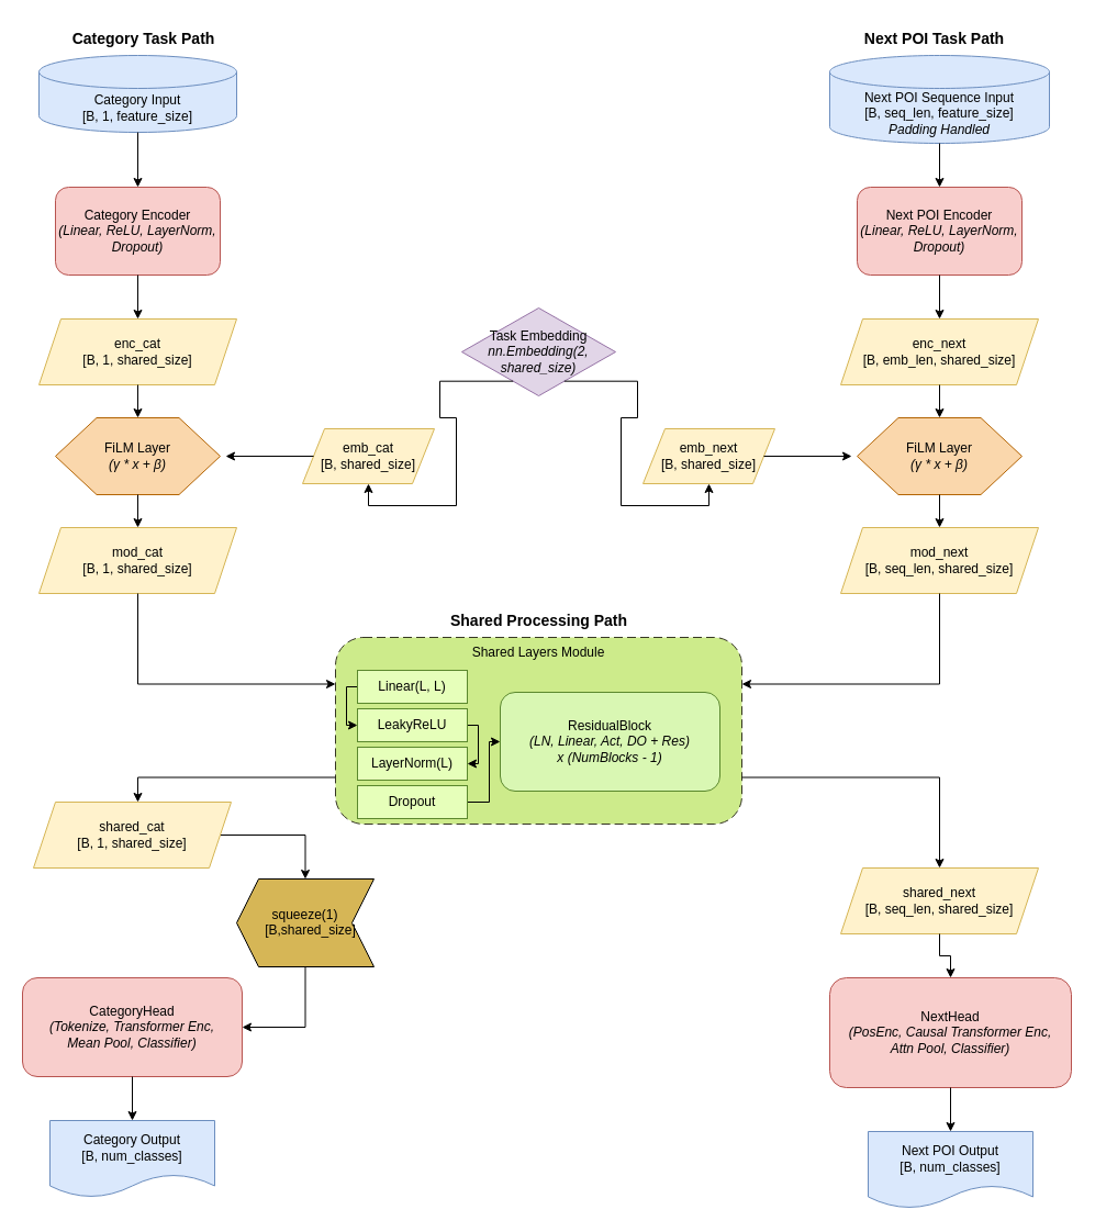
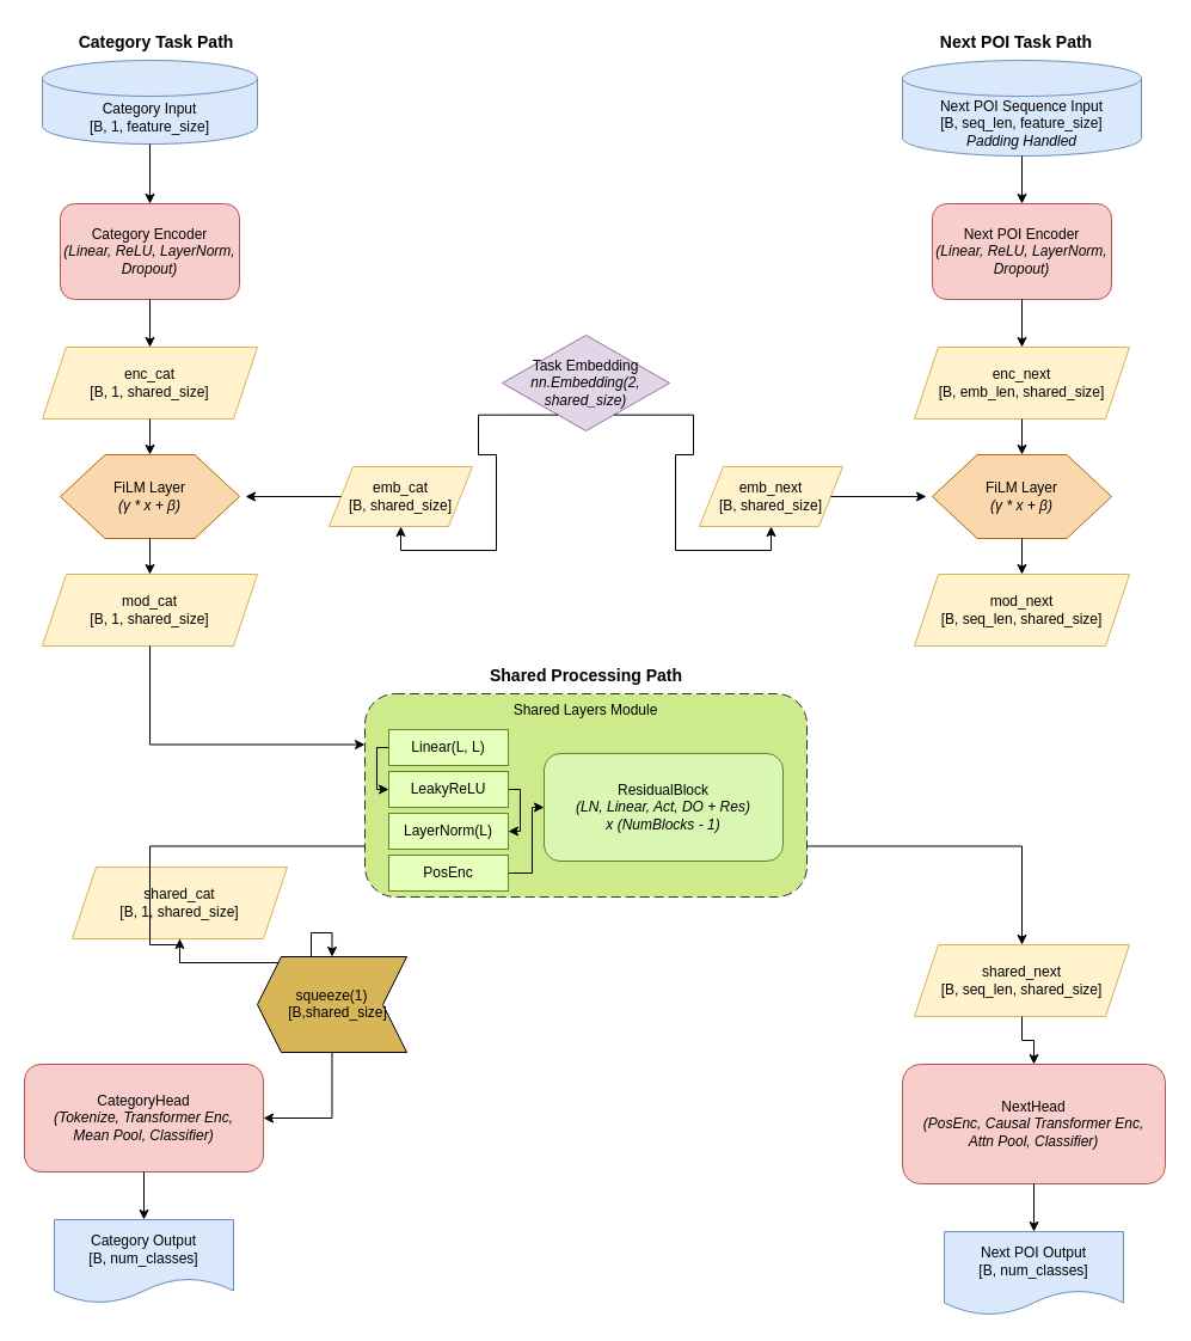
  <mxCell id="0" />
  <mxCell id="1" parent="0" />
  <mxCell id="2" value="Category Input&lt;br&gt;[B, 1, feature_size]" style="shape=cylinder3;whiteSpace=wrap;html=1;boundedLbl=1;backgroundOutline=1;size=15;fillColor=#dae8fc;strokeColor=#6c8ebf;" vertex="1" parent="1"><mxGeometry x="35" y="50" width="180" height="70" as="geometry" /></mxCell>
  <mxCell id="3" value="Next POI Sequence Input&lt;br&gt;[B, seq_len, feature_size]&lt;br&gt;&lt;i&gt;Padding Handled&lt;/i&gt;" style="shape=cylinder3;whiteSpace=wrap;html=1;boundedLbl=1;backgroundOutline=1;size=15;fillColor=#dae8fc;strokeColor=#6c8ebf;" vertex="1" parent="1"><mxGeometry x="755" y="50" width="200" height="80" as="geometry" /></mxCell>
  <mxCell id="4" value="Category Encoder&lt;br&gt;&lt;i&gt;(Linear, ReLU, LayerNorm, Dropout)&lt;/i&gt;" style="rounded=1;whiteSpace=wrap;html=1;fillColor=#f8cecc;strokeColor=#b85450;" vertex="1" parent="1"><mxGeometry x="50" y="170" width="150" height="80" as="geometry" /></mxCell>
  <mxCell id="5" value="Next POI Encoder&lt;br&gt;&lt;i&gt;(Linear, ReLU, LayerNorm, Dropout)&lt;/i&gt;" style="rounded=1;whiteSpace=wrap;html=1;fillColor=#f8cecc;strokeColor=#b85450;" vertex="1" parent="1"><mxGeometry x="780" y="170" width="150" height="80" as="geometry" /></mxCell>
  <mxCell id="6" value="enc_cat&lt;br&gt;[B, 1, shared_size]" style="shape=parallelogram;perimeter=parallelogramPerimeter;whiteSpace=wrap;html=1;fixedSize=1;fillColor=#fff2cc;strokeColor=#d6b656;" vertex="1" parent="1"><mxGeometry x="35" y="290" width="180" height="60" as="geometry" /></mxCell>
  <mxCell id="7" value="enc_next&lt;br&gt;[B, emb_len, shared_size]" style="shape=parallelogram;perimeter=parallelogramPerimeter;whiteSpace=wrap;html=1;fixedSize=1;fillColor=#fff2cc;strokeColor=#d6b656;" vertex="1" parent="1"><mxGeometry x="765" y="290" width="180" height="60" as="geometry" /></mxCell>
  <mxCell id="8" value="Task Embedding&lt;br&gt;&lt;i&gt;nn.Embedding(2, shared_size)&lt;/i&gt;" style="rhombus;whiteSpace=wrap;html=1;fillColor=#e1d5e7;strokeColor=#9673a6;" vertex="1" parent="1"><mxGeometry x="420" y="280" width="140" height="80" as="geometry" /></mxCell>
  <mxCell id="9" value="emb_cat&lt;br&gt;[B, shared_size]" style="shape=parallelogram;perimeter=parallelogramPerimeter;whiteSpace=wrap;html=1;fixedSize=1;fillColor=#fff2cc;strokeColor=#d6b656;" vertex="1" parent="1"><mxGeometry x="275" y="390" width="120" height="50" as="geometry" /></mxCell>
  <mxCell id="10" value="emb_next&lt;br&gt;[B, shared_size]" style="shape=parallelogram;perimeter=parallelogramPerimeter;whiteSpace=wrap;html=1;fixedSize=1;fillColor=#fff2cc;strokeColor=#d6b656;" vertex="1" parent="1"><mxGeometry x="585" y="390" width="120" height="50" as="geometry" /></mxCell>
  <mxCell id="11" value="FiLM Layer&lt;br&gt;&lt;i&gt;(γ * x + β)&lt;/i&gt;" style="shape=hexagon;perimeter=hexagonPerimeter2;whiteSpace=wrap;html=1;size=0.25;fillColor=#fad7ac;strokeColor=#b46504;" vertex="1" parent="1"><mxGeometry x="50" y="380" width="150" height="70" as="geometry" /></mxCell>
  <mxCell id="12" value="FiLM Layer&lt;br&gt;&lt;i&gt;(γ * x + β)&lt;/i&gt;" style="shape=hexagon;perimeter=hexagonPerimeter2;whiteSpace=wrap;html=1;size=0.25;fillColor=#fad7ac;strokeColor=#b46504;" vertex="1" parent="1"><mxGeometry x="780" y="380" width="150" height="70" as="geometry" /></mxCell>
  <mxCell id="13" value="mod_cat&lt;br&gt;[B, 1, shared_size]" style="shape=parallelogram;perimeter=parallelogramPerimeter;whiteSpace=wrap;html=1;fixedSize=1;fillColor=#fff2cc;strokeColor=#d6b656;" vertex="1" parent="1"><mxGeometry x="35" y="480" width="180" height="60" as="geometry" /></mxCell>
  <mxCell id="14" value="mod_next&lt;br&gt;[B, seq_len, shared_size]" style="shape=parallelogram;perimeter=parallelogramPerimeter;whiteSpace=wrap;html=1;fixedSize=1;fillColor=#fff2cc;strokeColor=#d6b656;" vertex="1" parent="1"><mxGeometry x="765" y="480" width="180" height="60" as="geometry" /></mxCell>
  <mxCell id="15" value="Shared Layers Module" style="rounded=1;whiteSpace=wrap;html=1;fillColor=#cdeb8b;strokeColor=#363723;dashed=1;dashPattern=8 4;align=center;verticalAlign=top;" vertex="1" parent="1"><mxGeometry x="305" y="580" width="370" height="170" as="geometry" /></mxCell>
  <mxCell id="16" style="edgeStyle=orthogonalEdgeStyle;rounded=0;orthogonalLoop=1;jettySize=auto;html=1;entryX=0;entryY=0.5;entryDx=0;entryDy=0;" edge="1" parent="15" source="17" target="19"><mxGeometry relative="1" as="geometry"><Array as="points"><mxPoint x="10" y="45" /><mxPoint x="10" y="80" /></Array></mxGeometry></mxCell>
  <mxCell id="17" value="Linear(L, L)" style="rounded=0;whiteSpace=wrap;html=1;fillColor=#e6ffba;strokeColor=#5B882D;" vertex="1" parent="15"><mxGeometry x="20" y="30" width="100" height="30" as="geometry" /></mxCell>
  <mxCell id="18" style="edgeStyle=orthogonalEdgeStyle;rounded=0;orthogonalLoop=1;jettySize=auto;html=1;entryX=1;entryY=0.5;entryDx=0;entryDy=0;" edge="1" parent="15" source="19" target="20"><mxGeometry relative="1" as="geometry"><Array as="points"><mxPoint x="130" y="80" /><mxPoint x="130" y="115" /></Array></mxGeometry></mxCell>
  <mxCell id="19" value="LeakyReLU" style="rounded=0;whiteSpace=wrap;html=1;fillColor=#e6ffba;strokeColor=#5B882D;" vertex="1" parent="15"><mxGeometry x="20" y="65" width="100" height="30" as="geometry" /></mxCell>
  <mxCell id="20" value="LayerNorm(L)" style="rounded=0;whiteSpace=wrap;html=1;fillColor=#e6ffba;strokeColor=#5B882D;" vertex="1" parent="15"><mxGeometry x="20" y="100" width="100" height="30" as="geometry" /></mxCell>
  <mxCell id="21" style="edgeStyle=orthogonalEdgeStyle;rounded=0;orthogonalLoop=1;jettySize=auto;html=1;entryX=0;entryY=0.5;entryDx=0;entryDy=0;" edge="1" parent="15" source="22" target="23"><mxGeometry relative="1" as="geometry"><Array as="points"><mxPoint x="140" y="150" /><mxPoint x="140" y="95" /></Array></mxGeometry></mxCell>
- <mxCell id="22" value="Dropout" style="rounded=0;whiteSpace=wrap;html=1;fillColor=#e6ffba;strokeColor=#5B882D;" vertex="1" parent="15"><mxGeometry x="20" y="135" width="100" height="30" as="geometry" /></mxCell>
+ <mxCell id="22" value="PosEnc" style="rounded=0;whiteSpace=wrap;html=1;fillColor=#e6ffba;strokeColor=#5B882D;" vertex="1" parent="15"><mxGeometry x="20" y="135" width="100" height="30" as="geometry" /></mxCell>
  <mxCell id="23" value="ResidualBlock&lt;br&gt;&lt;i&gt;(LN, Linear, Act, DO + Res)&lt;br&gt;x (NumBlocks - 1)&lt;/i&gt;" style="rounded=1;whiteSpace=wrap;html=1;fillColor=#d9f7b3;strokeColor=#5B882D;dashed=0;" vertex="1" parent="15"><mxGeometry x="150" y="50" width="200" height="90" as="geometry" /></mxCell>
  <mxCell id="24" style="edgeStyle=orthogonalEdgeStyle;rounded=0;orthogonalLoop=1;jettySize=auto;html=1;entryX=0.5;entryY=1;entryDx=0;entryDy=0;" edge="1" parent="1" source="25" target="54"><mxGeometry relative="1" as="geometry" /></mxCell>
- <mxCell id="25" value="shared_cat&lt;br&gt;[B, 1, shared_size]" style="shape=parallelogram;perimeter=parallelogramPerimeter;whiteSpace=wrap;html=1;fixedSize=1;fillColor=#fff2cc;strokeColor=#d6b656;" vertex="1" parent="1"><mxGeometry x="30" y="730" width="180" height="60" as="geometry" /></mxCell>
+ <mxCell id="25" value="shared_cat&lt;br&gt;[B, 1, shared_size]" style="shape=parallelogram;perimeter=parallelogramPerimeter;whiteSpace=wrap;html=1;fixedSize=1;fillColor=#fff2cc;strokeColor=#d6b656;" vertex="1" parent="1"><mxGeometry x="60" y="725" width="180" height="60" as="geometry" /></mxCell>
  <mxCell id="26" value="shared_next&lt;br&gt;[B, seq_len, shared_size]" style="shape=parallelogram;perimeter=parallelogramPerimeter;whiteSpace=wrap;html=1;fixedSize=1;fillColor=#fff2cc;strokeColor=#d6b656;" vertex="1" parent="1"><mxGeometry x="765" y="790" width="180" height="60" as="geometry" /></mxCell>
  <mxCell id="27" value="CategoryHead&lt;br&gt;&lt;i&gt;(Tokenize, Transformer Enc,&lt;br&gt;Mean Pool, Classifier)&lt;/i&gt;" style="rounded=1;whiteSpace=wrap;html=1;fillColor=#f8cecc;strokeColor=#b85450;" vertex="1" parent="1"><mxGeometry x="20" y="890" width="200" height="90" as="geometry" /></mxCell>
  <mxCell id="28" value="NextHead&lt;br&gt;&lt;i&gt;(PosEnc, Causal Transformer Enc,&lt;br&gt;Attn Pool, Classifier)&lt;/i&gt;" style="rounded=1;whiteSpace=wrap;html=1;fillColor=#f8cecc;strokeColor=#b85450;" vertex="1" parent="1"><mxGeometry x="755" y="890" width="220" height="100" as="geometry" /></mxCell>
  <mxCell id="29" value="Category Output&lt;br&gt;[B, num_classes]" style="shape=document;whiteSpace=wrap;html=1;boundedLbl=1;fillColor=#dae8fc;strokeColor=#6c8ebf;" vertex="1" parent="1"><mxGeometry x="45" y="1020" width="150" height="70" as="geometry" /></mxCell>
  <mxCell id="30" value="Next POI Output&lt;br&gt;[B, num_classes]" style="shape=document;whiteSpace=wrap;html=1;boundedLbl=1;fillColor=#dae8fc;strokeColor=#6c8ebf;" vertex="1" parent="1"><mxGeometry x="790" y="1030" width="150" height="70" as="geometry" /></mxCell>
  <mxCell id="31" style="edgeStyle=orthogonalEdgeStyle;rounded=0;orthogonalLoop=1;jettySize=auto;html=1;entryX=0.5;entryY=0;entryDx=0;entryDy=0;endArrow=classic;endFill=1;" edge="1" parent="1" source="2" target="4"><mxGeometry relative="1" as="geometry" /></mxCell>
  <mxCell id="32" style="edgeStyle=orthogonalEdgeStyle;rounded=0;orthogonalLoop=1;jettySize=auto;html=1;entryX=0.5;entryY=0;entryDx=0;entryDy=0;endArrow=classic;endFill=1;" edge="1" parent="1" source="3" target="5"><mxGeometry relative="1" as="geometry" /></mxCell>
  <mxCell id="33" style="edgeStyle=orthogonalEdgeStyle;rounded=0;orthogonalLoop=1;jettySize=auto;html=1;endArrow=classic;endFill=1;" edge="1" parent="1" source="4" target="6"><mxGeometry relative="1" as="geometry" /></mxCell>
  <mxCell id="34" style="edgeStyle=orthogonalEdgeStyle;rounded=0;orthogonalLoop=1;jettySize=auto;html=1;endArrow=classic;endFill=1;" edge="1" parent="1" source="5" target="7"><mxGeometry relative="1" as="geometry" /></mxCell>
  <mxCell id="35" style="edgeStyle=orthogonalEdgeStyle;rounded=0;orthogonalLoop=1;jettySize=auto;html=1;entryX=0.5;entryY=1;entryDx=0;entryDy=0;exitX=0.25;exitY=1;exitDx=0;exitDy=0;endArrow=classic;endFill=1;" edge="1" parent="1" source="8" target="9"><mxGeometry relative="1" as="geometry"><mxPoint x="335" y="370" as="sourcePoint" /></mxGeometry></mxCell>
  <mxCell id="36" style="edgeStyle=orthogonalEdgeStyle;rounded=0;orthogonalLoop=1;jettySize=auto;html=1;entryX=0.5;entryY=1;entryDx=0;entryDy=0;exitX=0.75;exitY=1;exitDx=0;exitDy=0;endArrow=classic;endFill=1;" edge="1" parent="1" source="8" target="10"><mxGeometry relative="1" as="geometry"><mxPoint x="645" y="370" as="sourcePoint" /></mxGeometry></mxCell>
  <mxCell id="37" style="edgeStyle=orthogonalEdgeStyle;rounded=0;orthogonalLoop=1;jettySize=auto;html=1;entryX=0.5;entryY=0;entryDx=0;entryDy=0;endArrow=classic;endFill=1;" edge="1" parent="1" source="6" target="11"><mxGeometry relative="1" as="geometry" /></mxCell>
  <mxCell id="38" style="edgeStyle=orthogonalEdgeStyle;rounded=0;orthogonalLoop=1;jettySize=auto;html=1;endArrow=classic;endFill=1;" edge="1" parent="1" source="9"><mxGeometry relative="1" as="geometry"><mxPoint x="205" y="415" as="targetPoint" /><Array as="points"><mxPoint x="335" y="415" /></Array></mxGeometry></mxCell>
  <mxCell id="39" style="edgeStyle=orthogonalEdgeStyle;rounded=0;orthogonalLoop=1;jettySize=auto;html=1;entryX=0.5;entryY=0;entryDx=0;entryDy=0;endArrow=classic;endFill=1;" edge="1" parent="1" source="7" target="12"><mxGeometry relative="1" as="geometry" /></mxCell>
  <mxCell id="40" style="edgeStyle=orthogonalEdgeStyle;rounded=0;orthogonalLoop=1;jettySize=auto;html=1;endArrow=classic;endFill=1;" edge="1" parent="1" source="10"><mxGeometry relative="1" as="geometry"><mxPoint x="775" y="415" as="targetPoint" /><Array as="points"><mxPoint x="645" y="415" /></Array></mxGeometry></mxCell>
  <mxCell id="41" style="edgeStyle=orthogonalEdgeStyle;rounded=0;orthogonalLoop=1;jettySize=auto;html=1;endArrow=classic;endFill=1;" edge="1" parent="1" source="11" target="13"><mxGeometry relative="1" as="geometry" /></mxCell>
  <mxCell id="42" style="edgeStyle=orthogonalEdgeStyle;rounded=0;orthogonalLoop=1;jettySize=auto;html=1;endArrow=classic;endFill=1;" edge="1" parent="1" source="12" target="14"><mxGeometry relative="1" as="geometry" /></mxCell>
  <mxCell id="43" style="edgeStyle=orthogonalEdgeStyle;rounded=0;orthogonalLoop=1;jettySize=auto;html=1;entryX=0;entryY=0.25;entryDx=0;entryDy=0;endArrow=classic;endFill=1;" edge="1" parent="1" source="13" target="15"><mxGeometry relative="1" as="geometry"><Array as="points"><mxPoint x="125" y="622" /><mxPoint x="305" y="622" /></Array></mxGeometry></mxCell>
- <mxCell id="44" style="edgeStyle=orthogonalEdgeStyle;rounded=0;orthogonalLoop=1;jettySize=auto;html=1;entryX=1;entryY=0.25;entryDx=0;entryDy=0;endArrow=classic;endFill=1;" edge="1" parent="1" source="14" target="15"><mxGeometry relative="1" as="geometry"><Array as="points"><mxPoint x="855" y="622" /><mxPoint x="675" y="622" /></Array></mxGeometry></mxCell>
  <mxCell id="45" style="edgeStyle=orthogonalEdgeStyle;rounded=0;orthogonalLoop=1;jettySize=auto;html=1;exitX=0;exitY=0.75;exitDx=0;exitDy=0;endArrow=classic;endFill=1;" edge="1" parent="1" source="15" target="25"><mxGeometry relative="1" as="geometry"><Array as="points"><mxPoint x="125" y="707" /><mxPoint x="125" y="790" /></Array></mxGeometry></mxCell>
  <mxCell id="46" style="edgeStyle=orthogonalEdgeStyle;rounded=0;orthogonalLoop=1;jettySize=auto;html=1;exitX=1;exitY=0.75;exitDx=0;exitDy=0;endArrow=classic;endFill=1;" edge="1" parent="1" source="15" target="26"><mxGeometry relative="1" as="geometry"><Array as="points"><mxPoint x="855" y="707" /><mxPoint x="855" y="790" /></Array></mxGeometry></mxCell>
  <mxCell id="47" style="edgeStyle=orthogonalEdgeStyle;rounded=0;orthogonalLoop=1;jettySize=auto;html=1;endArrow=classic;endFill=1;" edge="1" parent="1" source="26" target="28"><mxGeometry relative="1" as="geometry" /></mxCell>
  <mxCell id="48" style="edgeStyle=orthogonalEdgeStyle;rounded=0;orthogonalLoop=1;jettySize=auto;html=1;endArrow=classic;endFill=1;" edge="1" parent="1" source="27" target="29"><mxGeometry relative="1" as="geometry" /></mxCell>
  <mxCell id="49" style="edgeStyle=orthogonalEdgeStyle;rounded=0;orthogonalLoop=1;jettySize=auto;html=1;endArrow=classic;endFill=1;" edge="1" parent="1" source="28" target="30"><mxGeometry relative="1" as="geometry" /></mxCell>
  <mxCell id="50" value="Category Task Path" style="text;html=1;align=center;verticalAlign=middle;resizable=0;points=[];autosize=1;strokeColor=none;fillColor=none;fontSize=14;fontStyle=1" vertex="1" parent="1"><mxGeometry x="50" y="20" width="160" height="30" as="geometry" /></mxCell>
  <mxCell id="51" value="Next POI Task Path" style="text;html=1;align=center;verticalAlign=middle;resizable=0;points=[];autosize=1;strokeColor=none;fillColor=none;fontSize=14;fontStyle=1" vertex="1" parent="1"><mxGeometry x="765" y="20" width="170" height="30" as="geometry" /></mxCell>
  <mxCell id="52" value="Shared Processing Path" style="text;html=1;align=center;verticalAlign=middle;resizable=0;points=[];autosize=1;strokeColor=none;fillColor=none;fontSize=14;fontStyle=1" vertex="1" parent="1"><mxGeometry x="390" y="550" width="200" height="30" as="geometry" /></mxCell>
  <mxCell id="53" style="edgeStyle=orthogonalEdgeStyle;rounded=0;orthogonalLoop=1;jettySize=auto;html=1;entryX=1;entryY=0.5;entryDx=0;entryDy=0;exitX=0.5;exitY=0;exitDx=0;exitDy=0;" edge="1" parent="1" source="54" target="27"><mxGeometry relative="1" as="geometry"><Array as="points"><mxPoint x="278" y="935" /></Array></mxGeometry></mxCell>
  <mxCell id="54" value="squeeze(1)&lt;div style=&quot;line-height: 130%; margin-left: 0px; padding-bottom: 0px; padding-left: 10px;&quot;&gt;[B,shared_size]&lt;/div&gt;" style="shape=step;perimeter=stepPerimeter;whiteSpace=wrap;html=1;fixedSize=1;align=center;fillStyle=solid;fillColor=#D6B656;direction=west;spacing=3;" vertex="1" parent="1"><mxGeometry x="215" y="800" width="125" height="80" as="geometry" /></mxCell>
